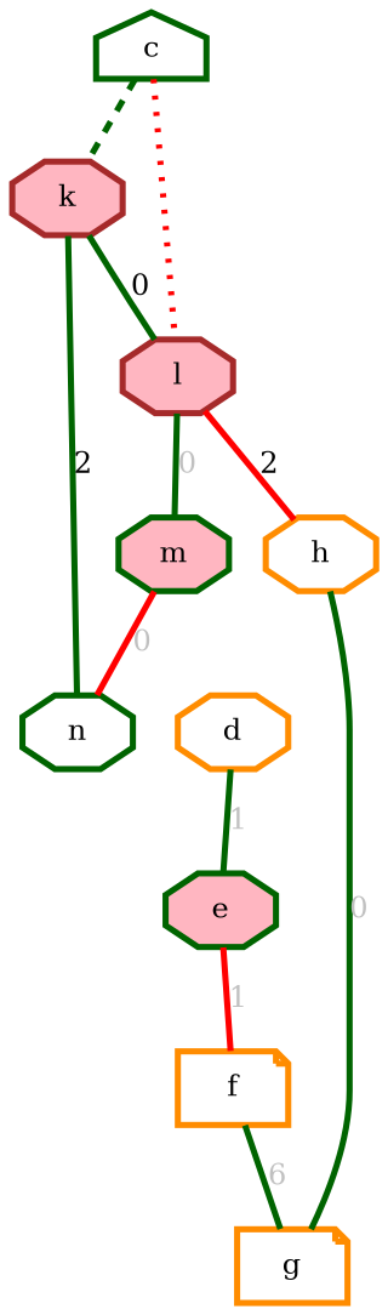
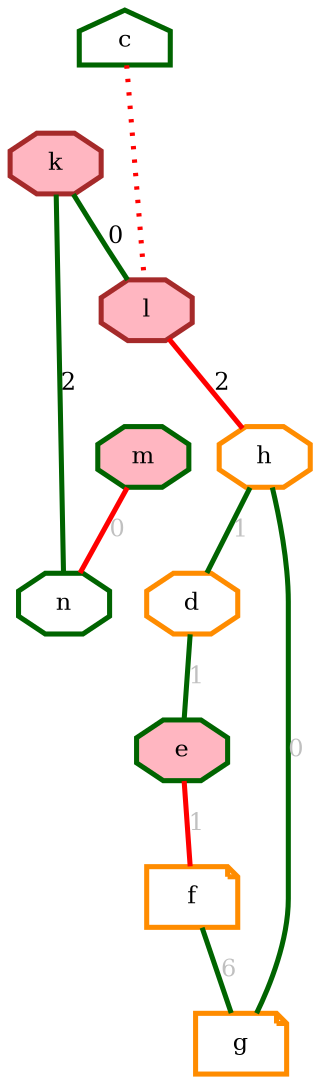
  graph {
    fixedsize=true
    fontname="DejaVu Serif"
    splines=true
    node [color=darkgreen fillcolor=white fontname="DejaVu Serif" penwidth=3 shape=octagon style=filled]
    edge [color=darkgreen fontcolor=grey fontname="DejaVu Serif" penwidth=3]
    c [shape=house]
    k [color=brown fillcolor=lightpink]
    l [color=brown fillcolor=lightpink]
    h [color=darkorange]
    m [fillcolor=lightpink]
    d [color=darkorange]
    n
    e [fillcolor=lightpink]
    f [color=darkorange shape=note]
    g [color=darkorange shape=note]
-   c -- k [style=dashed]
    c -- l [color=red style=dotted]
    k -- l [fontcolor=black label=0]
    l -- h [color=red fontcolor=black label=2]
-   l -- m [label=0]
+   h -- d [label=1]
    m -- n [color=red label=0]
    d -- e [label=1]
    n -- k [fontcolor=black label=2]
    e -- f [color=red label=1]
    f -- g [label=6]
    g -- h [label=0]
  }
